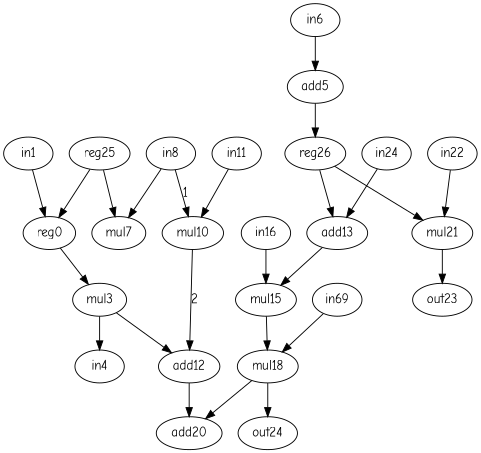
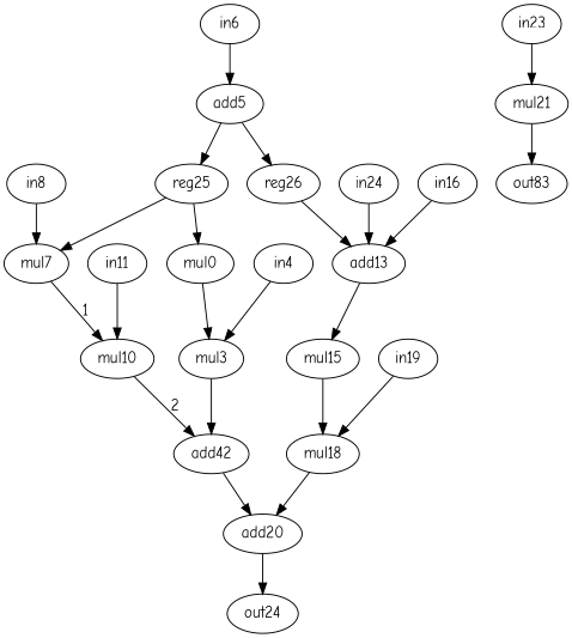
  strict digraph {
    fontname="Comic Neue"
    node [alap=3 asap=0 fontname="Comic Neue" op=in]
    edge [fontname="Comic Neue" port=0 w=0]
-   n1 [asap=3 label=reg0 op=mul]
+   n1 [asap=3 label=mul0 op=mul]
    n2 [alap=4 asap=4 label=mul3 op=mul]
-   n3 [alap=5 asap=5 label=add12 op=add]
-   n4 [alap=2 label=in1]
+   n3 [alap=5 asap=5 label=add42 op=add]
    n5 [alap=6 asap=6 label=add20 op=add]
    n6 [label=in4]
    n7 [alap=1 asap=1 label=add5 op=addi value=2]
    n8 [alap=2 asap=2 label=reg25 op=reg]
    n9 [alap=2 asap=2 label=reg26 op=reg]
    n10 [asap=3 label=mul7 op=mul]
    n11 [asap=3 label=add13 op=add value=2]
    n12 [asap=3 label=mul21 op=mul]
    n13 [alap=0 label=in6]
    n14 [alap=4 asap=4 label=mul10 op=mul]
    n15 [alap=2 label=in8]
    n16 [label=in11]
    n17 [alap=7 asap=7 label=out24 op=out]
    n18 [alap=4 asap=4 label=mul15 op=mul]
    n19 [alap=5 asap=5 label=mul18 op=mul]
    n20 [alap=2 label=in24]
    n21 [label=in16]
-   n22 [alap=4 label=in69]
-   n23 [alap=4 asap=4 label=out23 op=out]
-   n24 [alap=2 label=in22]
+   n22 [alap=4 label=in19]
+   n23 [alap=4 asap=4 label=out83 op=out]
+   n24 [alap=2 label=in23]
    n1 -> n2
    n2 -> n3
    n3 -> n5
-   n4 -> n1
-   n19 -> n17
-   n2 -> n6 [port=1]
+   n5 -> n17
+   n6 -> n2 [port=1]
+   n7 -> n8
    n7 -> n9
    n8 -> n1 [port=1]
    n8 -> n10 [port=1]
    n9 -> n11 [port=1]
-   n9 -> n12 [port=1]
-   n15 -> n14 [label=1 w=1]
+   n10 -> n14 [label=1 w=1]
    n11 -> n18
    n12 -> n23
    n13 -> n7
    n14 -> n3 [label=2 port=1 w=1]
    n15 -> n10
    n16 -> n14 [port=1]
    n18 -> n19
    n19 -> n5 [port=1]
    n20 -> n11
-   n21 -> n18 [port=1]
+   n21 -> n11 [port=1]
    n22 -> n19 [port=1]
    n24 -> n12
  }
